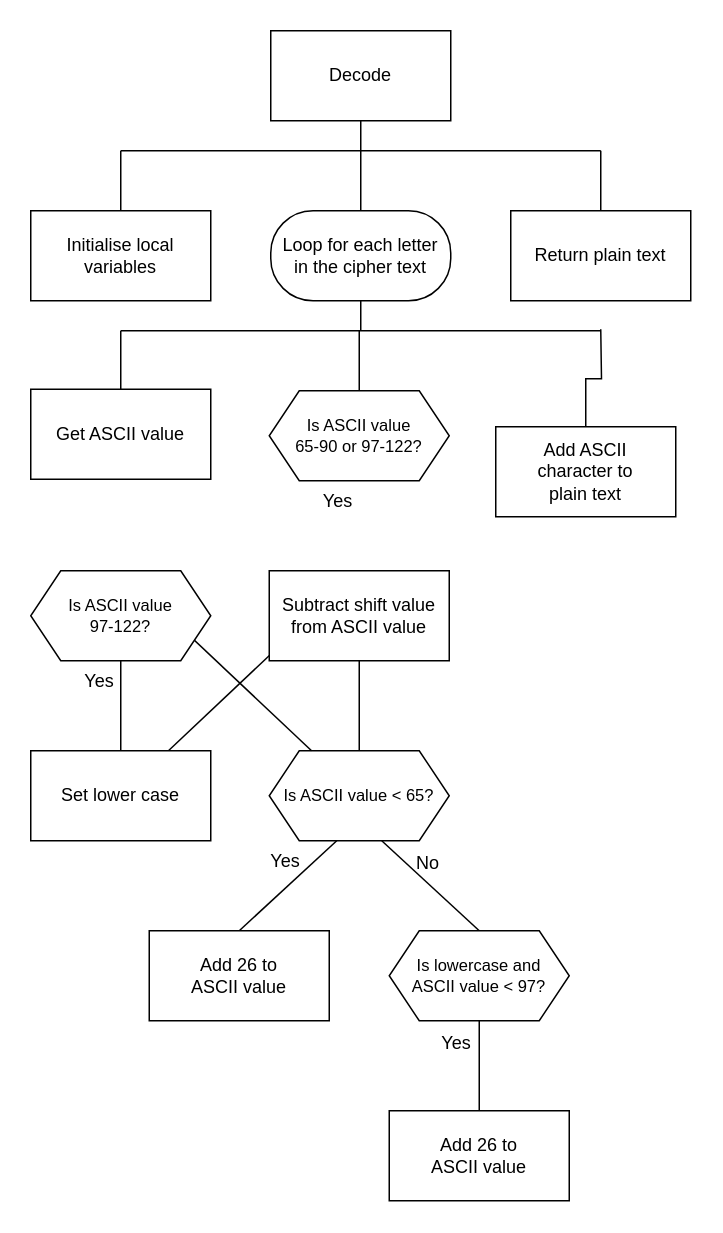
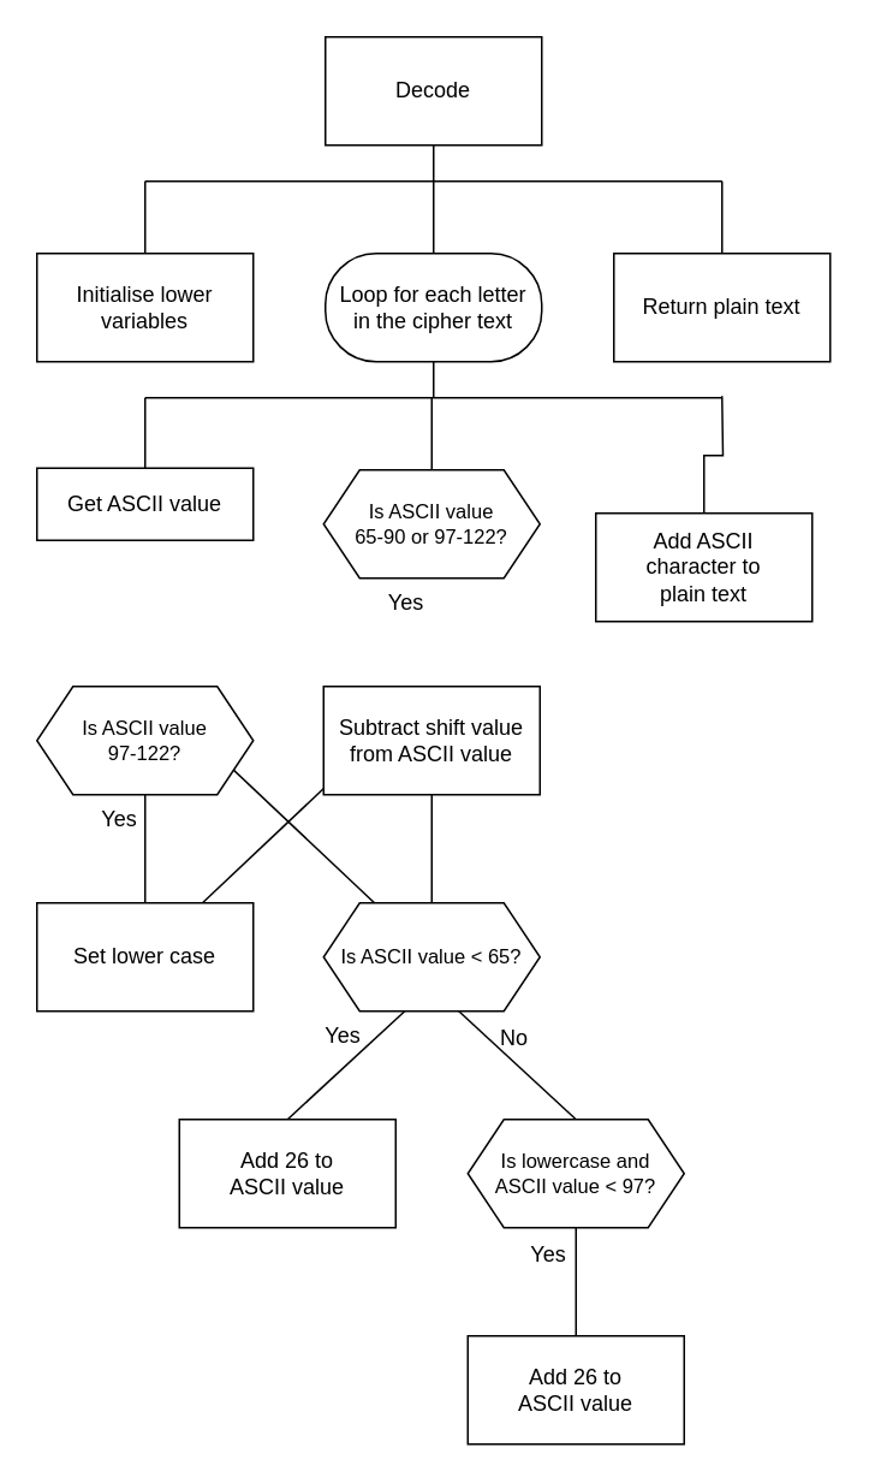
  <mxCell id="0" />
  <mxCell id="1" parent="0" />
  <mxCell id="2" style="edgeStyle=orthogonalEdgeStyle;shape=connector;rounded=0;orthogonalLoop=1;jettySize=auto;html=1;labelBackgroundColor=default;strokeColor=default;fontFamily=Helvetica;fontSize=11;fontColor=default;startArrow=none;startFill=0;endArrow=none;endFill=0;exitX=0.5;exitY=1;exitDx=0;exitDy=0;" parent="1" source="3" edge="1"><mxGeometry relative="1" as="geometry"><mxPoint x="240" y="100" as="targetPoint" /></mxGeometry></mxCell>
  <mxCell id="3" value="Decode" style="rounded=0;whiteSpace=wrap;html=1;" parent="1" vertex="1"><mxGeometry x="180" y="20" width="120" height="60" as="geometry" /></mxCell>
  <mxCell id="4" style="edgeStyle=orthogonalEdgeStyle;shape=connector;rounded=0;orthogonalLoop=1;jettySize=auto;html=1;exitX=0.5;exitY=0;exitDx=0;exitDy=0;labelBackgroundColor=default;strokeColor=default;fontFamily=Helvetica;fontSize=11;fontColor=default;startArrow=none;startFill=0;endArrow=none;endFill=0;" parent="1" source="5" edge="1"><mxGeometry relative="1" as="geometry"><mxPoint x="80" y="100" as="targetPoint" /></mxGeometry></mxCell>
- <mxCell id="5" value="Initialise local variables" style="rounded=0;whiteSpace=wrap;html=1;" parent="1" vertex="1"><mxGeometry x="20" y="140" width="120" height="60" as="geometry" /></mxCell>
+ <mxCell id="5" value="Initialise lower variables" style="rounded=0;whiteSpace=wrap;html=1;" parent="1" vertex="1"><mxGeometry x="20" y="140" width="120" height="60" as="geometry" /></mxCell>
  <mxCell id="6" style="edgeStyle=orthogonalEdgeStyle;shape=connector;rounded=0;orthogonalLoop=1;jettySize=auto;html=1;exitX=0.5;exitY=0;exitDx=0;exitDy=0;labelBackgroundColor=default;strokeColor=default;fontFamily=Helvetica;fontSize=11;fontColor=default;startArrow=none;startFill=0;endArrow=none;endFill=0;" parent="1" source="8" edge="1"><mxGeometry relative="1" as="geometry"><mxPoint x="240" y="100" as="targetPoint" /></mxGeometry></mxCell>
  <mxCell id="7" style="edgeStyle=none;shape=connector;rounded=0;orthogonalLoop=1;jettySize=auto;html=1;exitX=0.5;exitY=1;exitDx=0;exitDy=0;strokeColor=default;align=center;verticalAlign=middle;fontFamily=Helvetica;fontSize=11;fontColor=default;labelBackgroundColor=default;endArrow=none;endFill=0;" parent="1" source="8" edge="1"><mxGeometry relative="1" as="geometry"><mxPoint x="240" y="220" as="targetPoint" /></mxGeometry></mxCell>
  <mxCell id="8" value="Loop for each letter&lt;br&gt;in the cipher text" style="rounded=1;whiteSpace=wrap;html=1;arcSize=47;" parent="1" vertex="1"><mxGeometry x="180" y="140" width="120" height="60" as="geometry" /></mxCell>
  <mxCell id="9" style="edgeStyle=orthogonalEdgeStyle;shape=connector;rounded=0;orthogonalLoop=1;jettySize=auto;html=1;exitX=0.5;exitY=0;exitDx=0;exitDy=0;labelBackgroundColor=default;strokeColor=default;fontFamily=Helvetica;fontSize=11;fontColor=default;startArrow=none;startFill=0;endArrow=none;endFill=0;" parent="1" source="10" edge="1"><mxGeometry relative="1" as="geometry"><mxPoint x="80" y="220" as="targetPoint" /></mxGeometry></mxCell>
- <mxCell id="10" value="&lt;font style=&quot;font-size: 12px;&quot; face=&quot;Helvetica&quot;&gt;Get ASCII value&lt;/font&gt;" style="rounded=0;whiteSpace=wrap;html=1;fontFamily=Lucida Console;fontSize=12;fontColor=default;" parent="1" vertex="1"><mxGeometry x="20" y="259" width="120" height="60" as="geometry" /></mxCell>
+ <mxCell id="10" value="&lt;font style=&quot;font-size: 12px;&quot; face=&quot;Helvetica&quot;&gt;Get ASCII value&lt;/font&gt;" style="rounded=0;whiteSpace=wrap;html=1;fontFamily=Lucida Console;fontSize=12;fontColor=default;" parent="1" vertex="1"><mxGeometry x="20" y="259" width="120" height="40" as="geometry" /></mxCell>
  <mxCell id="11" style="rounded=0;orthogonalLoop=1;jettySize=auto;html=1;exitX=0.5;exitY=0;exitDx=0;exitDy=0;endArrow=none;endFill=0;" parent="1" source="12" target="34" edge="1"><mxGeometry relative="1" as="geometry" /></mxCell>
  <mxCell id="12" value="&lt;font style=&quot;font-size: 12px;&quot; face=&quot;Helvetica&quot;&gt;Subtract shift value&lt;br&gt;from ASCII value&lt;/font&gt;" style="rounded=0;whiteSpace=wrap;html=1;fontFamily=Lucida Console;fontSize=12;fontColor=default;" parent="1" vertex="1"><mxGeometry x="179" y="380" width="120" height="60" as="geometry" /></mxCell>
  <mxCell id="13" style="edgeStyle=none;shape=connector;rounded=0;orthogonalLoop=1;jettySize=auto;html=1;exitX=0.5;exitY=0;exitDx=0;exitDy=0;strokeColor=default;align=center;verticalAlign=middle;fontFamily=Helvetica;fontSize=11;fontColor=default;labelBackgroundColor=default;endArrow=none;endFill=0;" parent="1" source="14" edge="1"><mxGeometry relative="1" as="geometry"><mxPoint x="239" y="220" as="targetPoint" /></mxGeometry></mxCell>
  <mxCell id="14" value="Is ASCII value&lt;br&gt;65-90 or 97-122?" style="shape=hexagon;perimeter=hexagonPerimeter2;whiteSpace=wrap;html=1;fixedSize=1;fontFamily=Helvetica;fontSize=11;fontColor=default;" parent="1" vertex="1"><mxGeometry x="179" y="260" width="120" height="60" as="geometry" /></mxCell>
  <mxCell id="15" style="edgeStyle=none;shape=connector;rounded=0;orthogonalLoop=1;jettySize=auto;html=1;exitX=0.5;exitY=0;exitDx=0;exitDy=0;strokeColor=default;align=center;verticalAlign=middle;fontFamily=Helvetica;fontSize=11;fontColor=default;labelBackgroundColor=default;endArrow=none;endFill=0;entryX=0.375;entryY=1;entryDx=0;entryDy=0;" parent="1" source="16" target="26" edge="1"><mxGeometry relative="1" as="geometry"><mxPoint x="229" y="570" as="targetPoint" /></mxGeometry></mxCell>
  <mxCell id="16" value="&lt;font style=&quot;font-size: 12px;&quot; face=&quot;Helvetica&quot;&gt;Add 26 to&lt;br&gt;ASCII value&lt;/font&gt;" style="rounded=0;whiteSpace=wrap;html=1;fontFamily=Lucida Console;fontSize=12;fontColor=default;" parent="1" vertex="1"><mxGeometry x="99" y="620" width="120" height="60" as="geometry" /></mxCell>
  <mxCell id="17" style="edgeStyle=orthogonalEdgeStyle;shape=connector;rounded=0;orthogonalLoop=1;jettySize=auto;html=1;exitX=0.5;exitY=0;exitDx=0;exitDy=0;labelBackgroundColor=default;strokeColor=default;fontFamily=Helvetica;fontSize=11;fontColor=default;startArrow=none;startFill=0;endArrow=none;endFill=0;" parent="1" source="18" edge="1"><mxGeometry relative="1" as="geometry"><mxPoint x="400" y="219" as="targetPoint" /></mxGeometry></mxCell>
  <mxCell id="18" value="&lt;font face=&quot;Helvetica&quot;&gt;&lt;span style=&quot;font-size: 12px;&quot;&gt;Add ASCII &lt;br&gt;character to&lt;br&gt;plain text&lt;/span&gt;&lt;/font&gt;" style="rounded=0;whiteSpace=wrap;html=1;fontFamily=Lucida Console;fontSize=12;fontColor=default;" parent="1" vertex="1"><mxGeometry x="330" y="284" width="120" height="60" as="geometry" /></mxCell>
  <mxCell id="19" value="" style="endArrow=none;html=1;rounded=0;labelBackgroundColor=default;strokeColor=default;fontFamily=Helvetica;fontSize=11;fontColor=default;shape=connector;" parent="1" edge="1"><mxGeometry width="50" height="50" relative="1" as="geometry"><mxPoint x="80" y="220" as="sourcePoint" /><mxPoint x="400" y="220" as="targetPoint" /></mxGeometry></mxCell>
  <mxCell id="20" value="" style="endArrow=none;html=1;rounded=0;labelBackgroundColor=default;strokeColor=default;fontFamily=Helvetica;fontSize=11;fontColor=default;shape=connector;" parent="1" edge="1"><mxGeometry width="50" height="50" relative="1" as="geometry"><mxPoint x="80" y="100" as="sourcePoint" /><mxPoint x="400" y="100" as="targetPoint" /></mxGeometry></mxCell>
  <mxCell id="21" style="edgeStyle=orthogonalEdgeStyle;rounded=0;orthogonalLoop=1;jettySize=auto;html=1;exitX=0.5;exitY=0;exitDx=0;exitDy=0;endArrow=none;endFill=0;" parent="1" source="22" edge="1"><mxGeometry relative="1" as="geometry"><mxPoint x="400" y="100" as="targetPoint" /></mxGeometry></mxCell>
  <mxCell id="22" value="&lt;font face=&quot;Helvetica&quot;&gt;&lt;span style=&quot;font-size: 12px;&quot;&gt;Return plain text&lt;/span&gt;&lt;/font&gt;" style="rounded=0;whiteSpace=wrap;html=1;fontFamily=Lucida Console;fontSize=12;fontColor=default;" parent="1" vertex="1"><mxGeometry x="340" y="140" width="120" height="60" as="geometry" /></mxCell>
  <mxCell id="23" value="Yes" style="text;html=1;align=center;verticalAlign=middle;whiteSpace=wrap;rounded=0;" parent="1" vertex="1"><mxGeometry x="200" y="319" width="50" height="30" as="geometry" /></mxCell>
  <mxCell id="24" style="edgeStyle=none;shape=connector;rounded=0;orthogonalLoop=1;jettySize=auto;html=1;exitX=0.625;exitY=1;exitDx=0;exitDy=0;entryX=0.5;entryY=0;entryDx=0;entryDy=0;strokeColor=default;align=center;verticalAlign=middle;fontFamily=Helvetica;fontSize=11;fontColor=default;labelBackgroundColor=default;endArrow=none;endFill=0;" parent="1" source="26" target="27" edge="1"><mxGeometry relative="1" as="geometry" /></mxCell>
  <mxCell id="25" style="edgeStyle=none;shape=connector;rounded=0;orthogonalLoop=1;jettySize=auto;html=1;exitX=0.5;exitY=0;exitDx=0;exitDy=0;strokeColor=default;align=center;verticalAlign=middle;fontFamily=Helvetica;fontSize=11;fontColor=default;labelBackgroundColor=default;endArrow=none;endFill=0;" parent="1" source="26" edge="1"><mxGeometry relative="1" as="geometry"><mxPoint x="239" y="440" as="targetPoint" /></mxGeometry></mxCell>
  <mxCell id="26" value="Is ASCII value &amp;lt; 65?" style="shape=hexagon;perimeter=hexagonPerimeter2;whiteSpace=wrap;html=1;fixedSize=1;fontFamily=Helvetica;fontSize=11;fontColor=default;" parent="1" vertex="1"><mxGeometry x="179" y="500" width="120" height="60" as="geometry" /></mxCell>
  <mxCell id="27" value="Is lowercase and&lt;div&gt;ASCII value &amp;lt; 97?&lt;/div&gt;" style="shape=hexagon;perimeter=hexagonPerimeter2;whiteSpace=wrap;html=1;fixedSize=1;fontFamily=Helvetica;fontSize=11;fontColor=default;" parent="1" vertex="1"><mxGeometry x="259" y="620" width="120" height="60" as="geometry" /></mxCell>
  <mxCell id="28" style="edgeStyle=none;shape=connector;rounded=0;orthogonalLoop=1;jettySize=auto;html=1;exitX=0.5;exitY=0;exitDx=0;exitDy=0;entryX=0.5;entryY=1;entryDx=0;entryDy=0;strokeColor=default;align=center;verticalAlign=middle;fontFamily=Helvetica;fontSize=11;fontColor=default;labelBackgroundColor=default;endArrow=none;endFill=0;" parent="1" source="29" target="27" edge="1"><mxGeometry relative="1" as="geometry" /></mxCell>
  <mxCell id="29" value="&lt;font style=&quot;font-size: 12px;&quot; face=&quot;Helvetica&quot;&gt;Add 26 to&lt;br&gt;ASCII value&lt;/font&gt;" style="rounded=0;whiteSpace=wrap;html=1;fontFamily=Lucida Console;fontSize=12;fontColor=default;" parent="1" vertex="1"><mxGeometry x="259" y="740" width="120" height="60" as="geometry" /></mxCell>
  <mxCell id="30" value="Yes" style="text;html=1;align=center;verticalAlign=middle;whiteSpace=wrap;rounded=0;" parent="1" vertex="1"><mxGeometry x="165" y="559" width="50" height="30" as="geometry" /></mxCell>
  <mxCell id="31" value="No" style="text;html=1;align=center;verticalAlign=middle;whiteSpace=wrap;rounded=0;" parent="1" vertex="1"><mxGeometry x="260" y="560" width="50" height="30" as="geometry" /></mxCell>
  <mxCell id="32" value="Yes" style="text;html=1;align=center;verticalAlign=middle;whiteSpace=wrap;rounded=0;" parent="1" vertex="1"><mxGeometry x="279" y="680" width="50" height="30" as="geometry" /></mxCell>
  <mxCell id="33" style="rounded=0;orthogonalLoop=1;jettySize=auto;html=1;exitX=0.5;exitY=0;exitDx=0;exitDy=0;entryX=0.5;entryY=1;entryDx=0;entryDy=0;endArrow=none;endFill=0;" edge="1" parent="1" source="34" target="36"><mxGeometry relative="1" as="geometry" /></mxCell>
  <mxCell id="34" value="&lt;font face=&quot;Helvetica&quot;&gt;Set lower case&lt;/font&gt;" style="rounded=0;whiteSpace=wrap;html=1;fontFamily=Lucida Console;fontSize=12;fontColor=default;" vertex="1" parent="1"><mxGeometry x="20" y="500" width="120" height="60" as="geometry" /></mxCell>
  <mxCell id="35" style="rounded=0;orthogonalLoop=1;jettySize=auto;html=1;exitX=0.5;exitY=0;exitDx=0;exitDy=0;endArrow=none;endFill=0;" edge="1" parent="1" source="36" target="26"><mxGeometry relative="1" as="geometry"><mxPoint x="80" y="330" as="targetPoint" /></mxGeometry></mxCell>
  <mxCell id="36" value="Is ASCII value&lt;br&gt;97-122?" style="shape=hexagon;perimeter=hexagonPerimeter2;whiteSpace=wrap;html=1;fixedSize=1;fontFamily=Helvetica;fontSize=11;fontColor=default;" vertex="1" parent="1"><mxGeometry x="20" y="380" width="120" height="60" as="geometry" /></mxCell>
  <mxCell id="37" value="Yes" style="text;html=1;align=center;verticalAlign=middle;whiteSpace=wrap;rounded=0;" vertex="1" parent="1"><mxGeometry x="41" y="439" width="50" height="30" as="geometry" /></mxCell>
